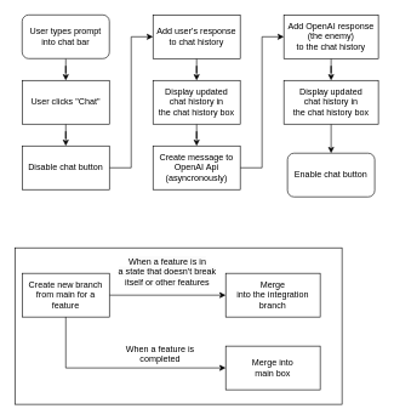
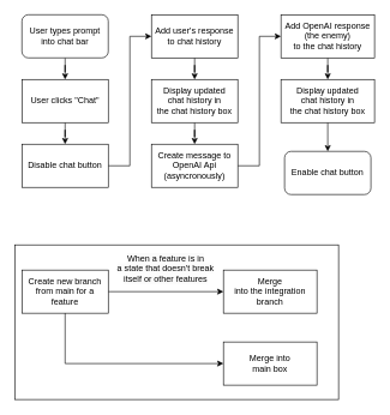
  <mxCell id="0" />
  <mxCell id="1" parent="0" />
  <mxCell id="2" value="" style="rounded=0;whiteSpace=wrap;html=1;" vertex="1" parent="1"><mxGeometry x="20" y="340" width="450" height="215" as="geometry" /></mxCell>
  <mxCell id="3" value="" style="edgeStyle=orthogonalEdgeStyle;rounded=0;orthogonalLoop=1;jettySize=auto;html=1;entryX=0.5;entryY=0;entryDx=0;entryDy=0;" edge="1" parent="1" source="4" target="6"><mxGeometry relative="1" as="geometry"><mxPoint x="230" y="50" as="targetPoint" /></mxGeometry></mxCell>
  <mxCell id="4" value="User types prompt into chat bar" style="rounded=1;whiteSpace=wrap;html=1;" vertex="1" parent="1"><mxGeometry x="30" y="20" width="120" height="60" as="geometry" /></mxCell>
  <mxCell id="5" style="edgeStyle=orthogonalEdgeStyle;rounded=0;orthogonalLoop=1;jettySize=auto;html=1;entryX=0.5;entryY=0;entryDx=0;entryDy=0;" edge="1" parent="1" source="6" target="19"><mxGeometry relative="1" as="geometry"><mxPoint x="320" y="50" as="targetPoint" /></mxGeometry></mxCell>
  <mxCell id="6" value="User clicks &quot;Chat&quot;" style="rounded=0;whiteSpace=wrap;html=1;" vertex="1" parent="1"><mxGeometry x="30" y="110" width="120" height="60" as="geometry" /></mxCell>
  <mxCell id="7" value="" style="edgeStyle=orthogonalEdgeStyle;rounded=0;orthogonalLoop=1;jettySize=auto;html=1;" edge="1" parent="1" source="8" target="10"><mxGeometry relative="1" as="geometry" /></mxCell>
  <mxCell id="8" value="Add user's response to chat history" style="whiteSpace=wrap;html=1;rounded=0;" vertex="1" parent="1"><mxGeometry x="210" y="20" width="120" height="60" as="geometry" /></mxCell>
  <mxCell id="9" value="" style="edgeStyle=orthogonalEdgeStyle;rounded=0;orthogonalLoop=1;jettySize=auto;html=1;" edge="1" parent="1" source="10" target="21"><mxGeometry relative="1" as="geometry" /></mxCell>
  <mxCell id="10" value="Display updated &lt;br&gt;chat history in &lt;br&gt;the chat history box" style="whiteSpace=wrap;html=1;rounded=0;" vertex="1" parent="1"><mxGeometry x="210" y="110" width="120" height="60" as="geometry" /></mxCell>
  <mxCell id="11" value="" style="edgeStyle=orthogonalEdgeStyle;rounded=0;orthogonalLoop=1;jettySize=auto;html=1;" edge="1" parent="1" source="12" target="14"><mxGeometry relative="1" as="geometry" /></mxCell>
  <mxCell id="12" value="Create new branch from main for a feature" style="whiteSpace=wrap;html=1;" vertex="1" parent="1"><mxGeometry x="30" y="375" width="120" height="60" as="geometry" /></mxCell>
  <mxCell id="13" value="" style="edgeStyle=orthogonalEdgeStyle;rounded=0;orthogonalLoop=1;jettySize=auto;html=1;entryX=0;entryY=0.5;entryDx=0;entryDy=0;" edge="1" parent="1" source="12" target="16"><mxGeometry relative="1" as="geometry"><Array as="points"><mxPoint x="90" y="505" /></Array></mxGeometry></mxCell>
  <mxCell id="14" value="Merge&lt;br&gt;into the integration branch" style="whiteSpace=wrap;html=1;" vertex="1" parent="1"><mxGeometry x="310" y="375" width="130" height="60" as="geometry" /></mxCell>
  <mxCell id="15" value="&lt;span style=&quot;color: rgb(0, 0, 0); font-family: Helvetica; font-size: 12px; font-style: normal; font-variant-ligatures: normal; font-variant-caps: normal; font-weight: 400; letter-spacing: normal; orphans: 2; text-indent: 0px; text-transform: none; widows: 2; word-spacing: 0px; -webkit-text-stroke-width: 0px; background-color: rgb(251, 251, 251); text-decoration-thickness: initial; text-decoration-style: initial; text-decoration-color: initial; float: none; display: inline !important;&quot;&gt;When a feature is in&lt;br&gt;a state that doesn't break &lt;br&gt;itself or other features&lt;/span&gt;" style="text;whiteSpace=wrap;html=1;align=center;" vertex="1" parent="1"><mxGeometry x="160" y="345" width="140" height="50" as="geometry" /></mxCell>
  <mxCell id="16" value="Merge into &lt;br&gt;main box" style="whiteSpace=wrap;html=1;" vertex="1" parent="1"><mxGeometry x="310" y="475" width="130" height="60" as="geometry" /></mxCell>
- <mxCell id="17" value="When a feature is completed" style="text;whiteSpace=wrap;html=1;align=center;" vertex="1" parent="1"><mxGeometry x="150" y="465" width="140" height="50" as="geometry" /></mxCell>
  <mxCell id="18" value="" style="edgeStyle=orthogonalEdgeStyle;rounded=0;orthogonalLoop=1;jettySize=auto;html=1;entryX=0;entryY=0.5;entryDx=0;entryDy=0;exitX=1;exitY=0.5;exitDx=0;exitDy=0;" edge="1" parent="1" source="19" target="8"><mxGeometry relative="1" as="geometry"><Array as="points"><mxPoint x="180" y="230" /><mxPoint x="180" y="50" /></Array></mxGeometry></mxCell>
  <mxCell id="19" value="Disable chat button" style="rounded=0;whiteSpace=wrap;html=1;" vertex="1" parent="1"><mxGeometry x="30" y="200" width="120" height="60" as="geometry" /></mxCell>
  <mxCell id="20" value="" style="edgeStyle=orthogonalEdgeStyle;rounded=0;orthogonalLoop=1;jettySize=auto;html=1;" edge="1" parent="1" source="21" target="23"><mxGeometry relative="1" as="geometry"><Array as="points"><mxPoint x="360" y="230" /><mxPoint x="360" y="50" /></Array></mxGeometry></mxCell>
  <mxCell id="21" value="Create message to OpenAI Api (asyncronously)" style="whiteSpace=wrap;html=1;rounded=0;" vertex="1" parent="1"><mxGeometry x="210" y="200" width="120" height="60" as="geometry" /></mxCell>
  <mxCell id="22" value="" style="edgeStyle=orthogonalEdgeStyle;rounded=0;orthogonalLoop=1;jettySize=auto;html=1;" edge="1" parent="1" source="23" target="25"><mxGeometry relative="1" as="geometry" /></mxCell>
  <mxCell id="23" value="Add OpenAI response&lt;br&gt;(the enemy) &lt;br&gt;to the chat history" style="whiteSpace=wrap;html=1;rounded=0;" vertex="1" parent="1"><mxGeometry x="390" y="20" width="130" height="60" as="geometry" /></mxCell>
  <mxCell id="24" value="" style="edgeStyle=orthogonalEdgeStyle;rounded=0;orthogonalLoop=1;jettySize=auto;html=1;" edge="1" parent="1" source="25" target="26"><mxGeometry relative="1" as="geometry" /></mxCell>
  <mxCell id="25" value="Display updated &lt;br&gt;chat history in &lt;br&gt;the chat history box" style="whiteSpace=wrap;html=1;rounded=0;" vertex="1" parent="1"><mxGeometry x="390" y="110" width="130" height="60" as="geometry" /></mxCell>
  <mxCell id="26" value="Enable chat button" style="rounded=1;whiteSpace=wrap;html=1;" vertex="1" parent="1"><mxGeometry x="395" y="210" width="120" height="60" as="geometry" /></mxCell>
